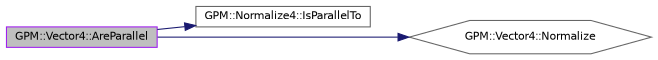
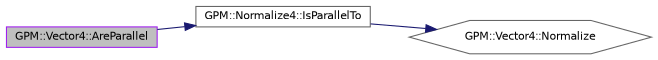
  digraph {
    rankdir=LR
    node [color=gray40 fillcolor=white fontname=Helvetica fontsize=10 shape=box style=filled]
    edge [color=midnightblue fontname=Helvetica fontsize=10 labelfontname=Helvetica labelfontsize=10 style=solid]
    n1 [color=purple fillcolor=grey75 fontcolor=black height=0.2 label="GPM::Vector4::AreParallel" width=0.4]
    n2 [height=0.2 label="GPM::Normalize4::IsParallelTo" width=0.4]
    n3 [height=0.2 label="GPM::Vector4::Normalize" shape=hexagon width=0.4]
    n1 -> n2
-   n1 -> n3
+   n2 -> n3
  }
